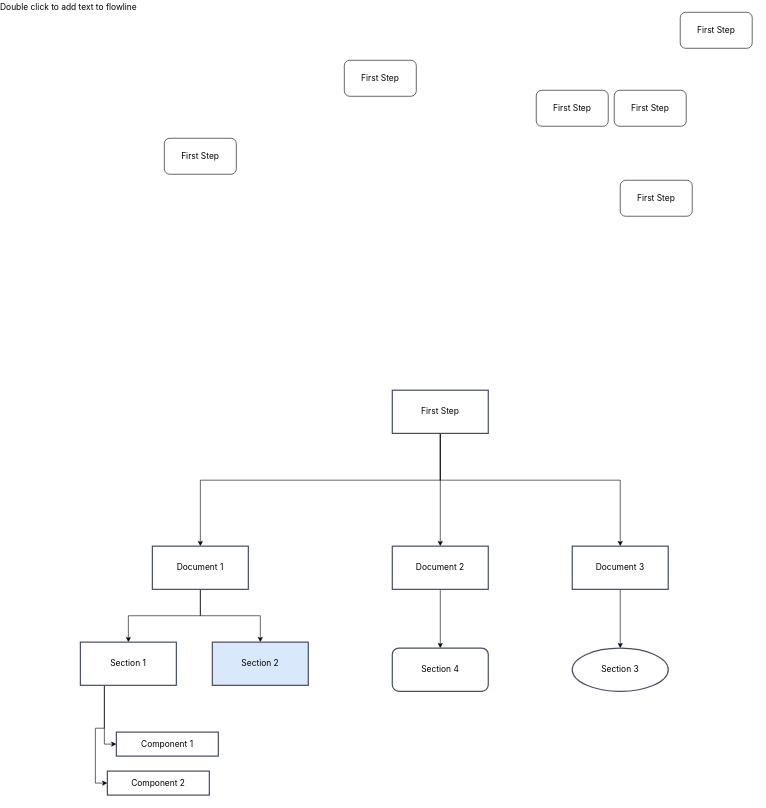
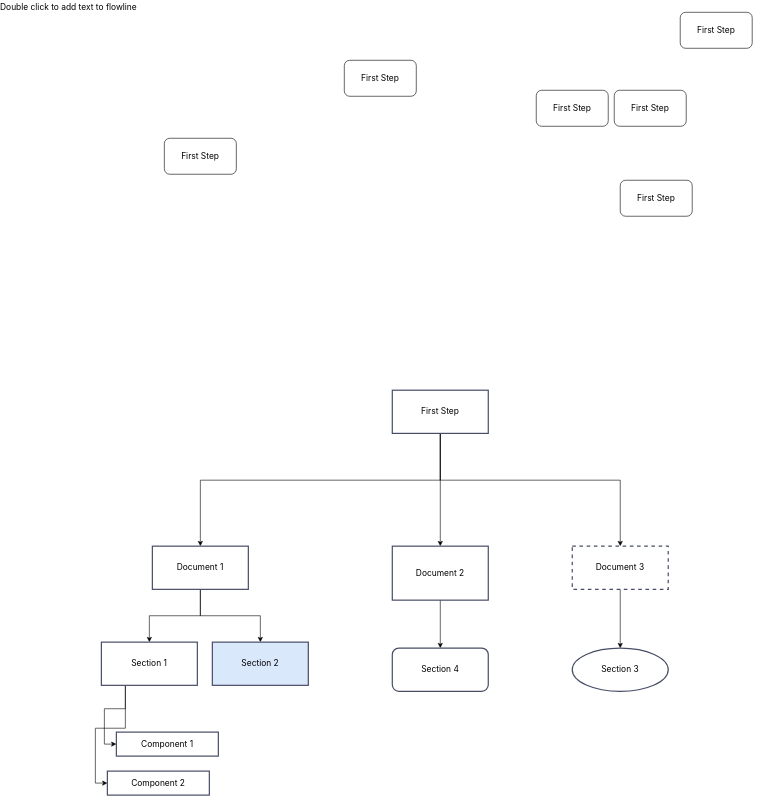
  <mxCell id="0" />
  <mxCell id="1" parent="0" />
  <mxCell id="2" value="" style="edgeStyle=orthogonalEdgeStyle;rounded=0;orthogonalLoop=1;jettySize=auto;html=1;fontFamily=Inter;fontSize=14;" edge="1" parent="1" source="6" target="9"><mxGeometry as="geometry"><Array as="points"><mxPoint x="620" y="800" /><mxPoint x="220" y="800" /></Array></mxGeometry></mxCell>
  <mxCell id="3" value="Double click to add text to flowline" style="edgeLabel;html=1;align=center;verticalAlign=middle;resizable=0;points=[];fontFamily=Inter;fontSize=14;" connectable="0" vertex="1" parent="2"><mxGeometry x="-0.219" y="2" as="geometry"><mxPoint y="8" as="offset" /></mxGeometry></mxCell>
  <mxCell id="4" style="edgeStyle=orthogonalEdgeStyle;rounded=0;orthogonalLoop=1;jettySize=auto;html=1;entryX=0.5;entryY=0;entryDx=0;entryDy=0;" edge="1" parent="1" source="6" target="13"><mxGeometry relative="1" as="geometry" /></mxCell>
  <mxCell id="5" style="edgeStyle=orthogonalEdgeStyle;rounded=0;orthogonalLoop=1;jettySize=auto;html=1;" edge="1" parent="1" source="6" target="11"><mxGeometry relative="1" as="geometry"><Array as="points"><mxPoint x="620" y="800" /><mxPoint x="920" y="800" /></Array></mxGeometry></mxCell>
  <mxCell id="6" value="First Step" style="fontSize=14;zwfType=basicShape;rounded=0;strokeWidth=2;strokeColor=#474D66;whiteSpace=wrap;html=1;fontFamily=Inter;" vertex="1" parent="1"><mxGeometry x="540" y="650" width="160" height="72" as="geometry" /></mxCell>
  <mxCell id="7" style="edgeStyle=orthogonalEdgeStyle;rounded=0;orthogonalLoop=1;jettySize=auto;html=1;" edge="1" parent="1" source="9" target="16"><mxGeometry relative="1" as="geometry" /></mxCell>
  <mxCell id="8" style="edgeStyle=orthogonalEdgeStyle;rounded=0;orthogonalLoop=1;jettySize=auto;html=1;entryX=0.5;entryY=0;entryDx=0;entryDy=0;" edge="1" parent="1" source="9" target="17"><mxGeometry relative="1" as="geometry" /></mxCell>
  <mxCell id="9" value="Document 1" style="fontSize=14;zwfType=basicShape;rounded=0;strokeWidth=2;strokeColor=#474D66;whiteSpace=wrap;html=1;fontFamily=Inter;" vertex="1" parent="1"><mxGeometry x="140" y="910" width="160" height="72" as="geometry" /></mxCell>
  <mxCell id="10" style="edgeStyle=orthogonalEdgeStyle;rounded=0;orthogonalLoop=1;jettySize=auto;html=1;entryX=0.5;entryY=0;entryDx=0;entryDy=0;" edge="1" parent="1" source="11" target="19"><mxGeometry relative="1" as="geometry" /></mxCell>
- <mxCell id="11" value="Document 3" style="fontSize=14;zwfType=basicShape;rounded=0;strokeWidth=2;strokeColor=#474D66;whiteSpace=wrap;html=1;fontFamily=Inter;" vertex="1" parent="1"><mxGeometry x="840" y="910" width="160" height="72" as="geometry" /></mxCell>
+ <mxCell id="11" value="Document 3" style="fontSize=14;zwfType=basicShape;rounded=0;strokeWidth=2;strokeColor=#474D66;whiteSpace=wrap;html=1;fontFamily=Inter;dashed=1;" vertex="1" parent="1"><mxGeometry x="840" y="910" width="160" height="72" as="geometry" /></mxCell>
  <mxCell id="12" style="edgeStyle=orthogonalEdgeStyle;rounded=0;orthogonalLoop=1;jettySize=auto;html=1;entryX=0.5;entryY=0;entryDx=0;entryDy=0;" edge="1" parent="1" source="13" target="18"><mxGeometry relative="1" as="geometry" /></mxCell>
- <mxCell id="13" value="Document 2" style="fontSize=14;zwfType=basicShape;rounded=0;strokeWidth=2;strokeColor=#474D66;whiteSpace=wrap;html=1;fontFamily=Inter;" vertex="1" parent="1"><mxGeometry x="540" y="910" width="160" height="72" as="geometry" /></mxCell>
+ <mxCell id="13" value="Document 2" style="fontSize=14;zwfType=basicShape;rounded=0;strokeWidth=2;strokeColor=#474D66;whiteSpace=wrap;html=1;fontFamily=Inter;" vertex="1" parent="1"><mxGeometry x="540" y="910" width="160" height="90" as="geometry" /></mxCell>
  <mxCell id="14" style="edgeStyle=orthogonalEdgeStyle;rounded=0;orthogonalLoop=1;jettySize=auto;html=1;entryX=0;entryY=0.5;entryDx=0;entryDy=0;exitX=0.25;exitY=1;exitDx=0;exitDy=0;" edge="1" parent="1" source="16" target="20"><mxGeometry relative="1" as="geometry"><mxPoint x="37" y="1145" as="sourcePoint" /></mxGeometry></mxCell>
  <mxCell id="15" style="edgeStyle=orthogonalEdgeStyle;rounded=0;orthogonalLoop=1;jettySize=auto;html=1;entryX=0;entryY=0.5;entryDx=0;entryDy=0;exitX=0.25;exitY=1;exitDx=0;exitDy=0;" edge="1" parent="1" source="16" target="21"><mxGeometry relative="1" as="geometry" /></mxCell>
- <mxCell id="16" value="Section 1" style="fontSize=14;zwfType=basicShape;rounded=0;strokeWidth=2;strokeColor=#474D66;whiteSpace=wrap;html=1;fontFamily=Inter;" vertex="1" parent="1"><mxGeometry y="1070" width="160" height="72" as="geometry" x="20" /></mxCell>
+ <mxCell id="16" value="Section 1" style="fontSize=14;zwfType=basicShape;rounded=0;strokeWidth=2;strokeColor=#474D66;whiteSpace=wrap;html=1;fontFamily=Inter;" vertex="1" parent="1"><mxGeometry x="55" y="1070" width="160" height="72" as="geometry" /></mxCell>
  <mxCell id="17" value="Section 2" style="fontSize=14;zwfType=basicShape;rounded=0;strokeWidth=2;strokeColor=#474D66;whiteSpace=wrap;html=1;fontFamily=Inter;fillColor=#dae8fc;" vertex="1" parent="1"><mxGeometry x="240" y="1070" width="160" height="72" as="geometry" /></mxCell>
  <mxCell id="18" value="Section 4" style="fontSize=14;zwfType=basicShape;strokeWidth=2;strokeColor=#474D66;whiteSpace=wrap;html=1;fontFamily=Inter;rounded=1;" vertex="1" parent="1"><mxGeometry x="540" y="1080" width="160" height="72" as="geometry" /></mxCell>
  <mxCell id="19" value="Section 3" style="ellipse;fontSize=14;zwfType=basicShape;strokeWidth=2;strokeColor=#474D66;whiteSpace=wrap;html=1;fontFamily=Inter;" vertex="1" parent="1"><mxGeometry x="840" y="1080" width="160" height="72" as="geometry" /></mxCell>
  <mxCell id="20" value="Component 1" style="fontSize=14;zwfType=basicShape;rounded=0;strokeWidth=2;strokeColor=#474D66;whiteSpace=wrap;html=1;fontFamily=Inter;" vertex="1" parent="1"><mxGeometry x="80" y="1220" width="170" height="40" as="geometry" /></mxCell>
  <mxCell id="21" value="Component 2" style="fontSize=14;zwfType=basicShape;rounded=0;strokeWidth=2;strokeColor=#474D66;whiteSpace=wrap;html=1;fontFamily=Inter;" vertex="1" parent="1"><mxGeometry x="65" y="1285" width="170" height="40" as="geometry" /></mxCell>
  <mxCell id="22" value="&lt;span style=&quot;font-family: Inter; font-size: 14px;&quot;&gt;First Step&lt;/span&gt;" style="rounded=1;whiteSpace=wrap;html=1;" vertex="1" parent="1"><mxGeometry x="460" y="100" width="120" height="60" as="geometry" /></mxCell>
  <mxCell id="23" value="&lt;span style=&quot;font-family: Inter; font-size: 14px;&quot;&gt;First Step&lt;/span&gt;" style="rounded=1;whiteSpace=wrap;html=1;" vertex="1" parent="1"><mxGeometry x="1020" y="20" width="120" height="60" as="geometry" /></mxCell>
  <mxCell id="24" value="&lt;span style=&quot;font-family: Inter; font-size: 14px;&quot;&gt;First Step&lt;/span&gt;" style="rounded=1;whiteSpace=wrap;html=1;" vertex="1" parent="1"><mxGeometry x="160" y="230" width="120" height="60" as="geometry" /></mxCell>
  <mxCell id="25" value="&lt;span style=&quot;font-family: Inter; font-size: 14px;&quot;&gt;First Step&lt;/span&gt;" style="rounded=1;whiteSpace=wrap;html=1;" vertex="1" parent="1"><mxGeometry x="920" y="300" width="120" height="60" as="geometry" /></mxCell>
  <mxCell id="26" value="&lt;span style=&quot;font-family: Inter; font-size: 14px;&quot;&gt;First Step&lt;/span&gt;" style="rounded=1;whiteSpace=wrap;html=1;" vertex="1" parent="1"><mxGeometry x="780" y="150" width="120" height="60" as="geometry" /></mxCell>
  <mxCell id="27" value="&lt;span style=&quot;font-family: Inter; font-size: 14px;&quot;&gt;First Step&lt;/span&gt;" style="rounded=1;whiteSpace=wrap;html=1;" vertex="1" parent="1"><mxGeometry x="910" y="150" width="120" height="60" as="geometry" /></mxCell>
